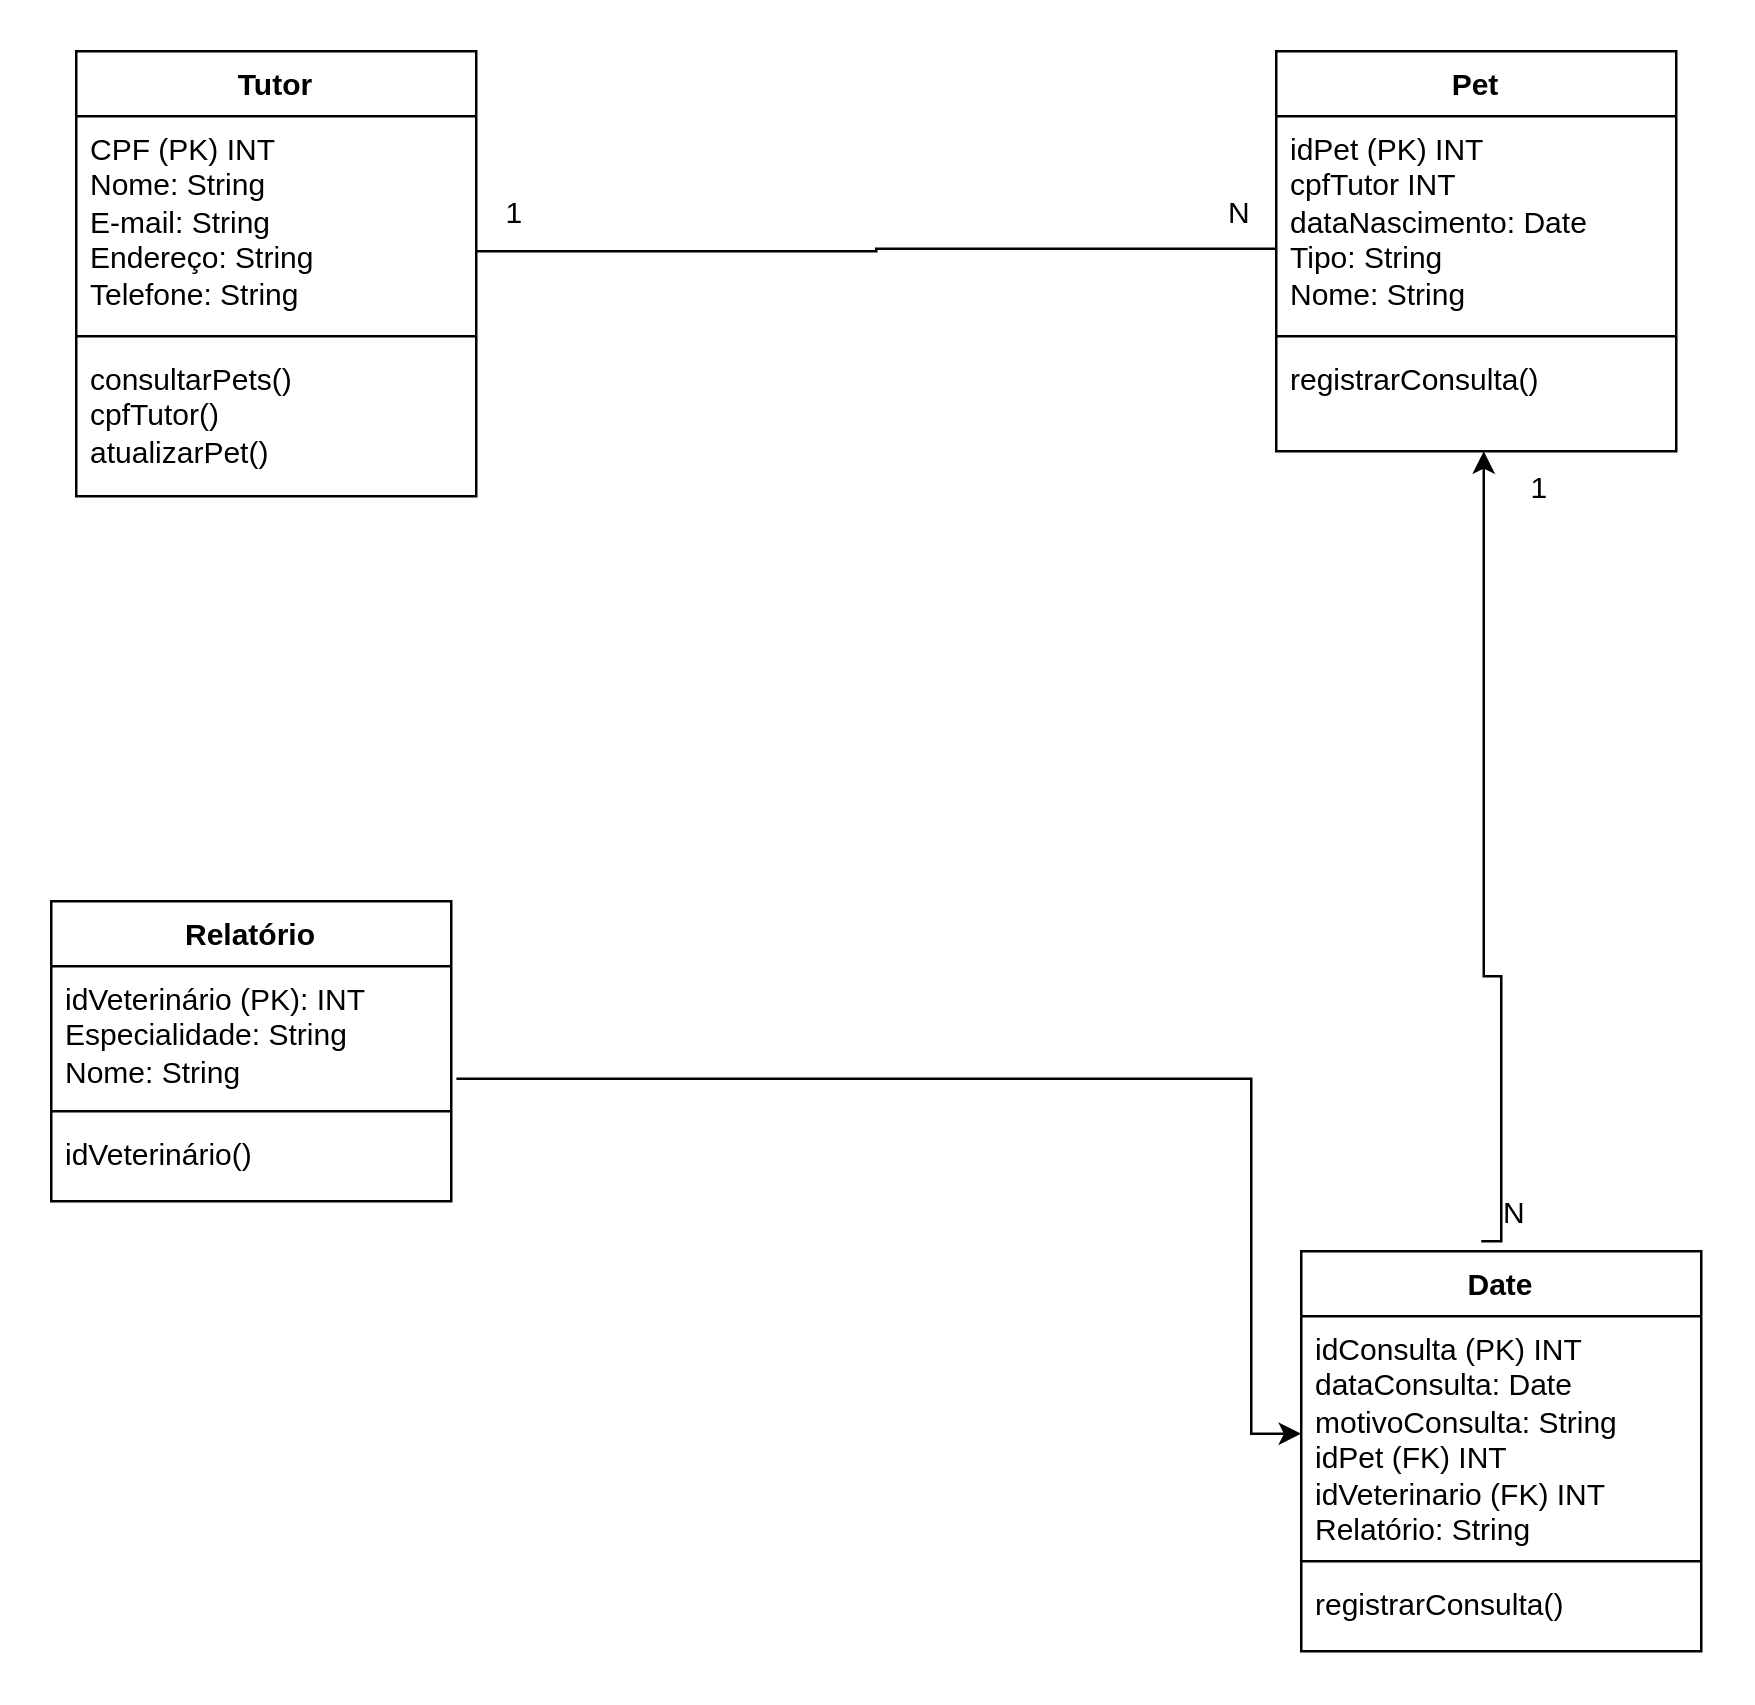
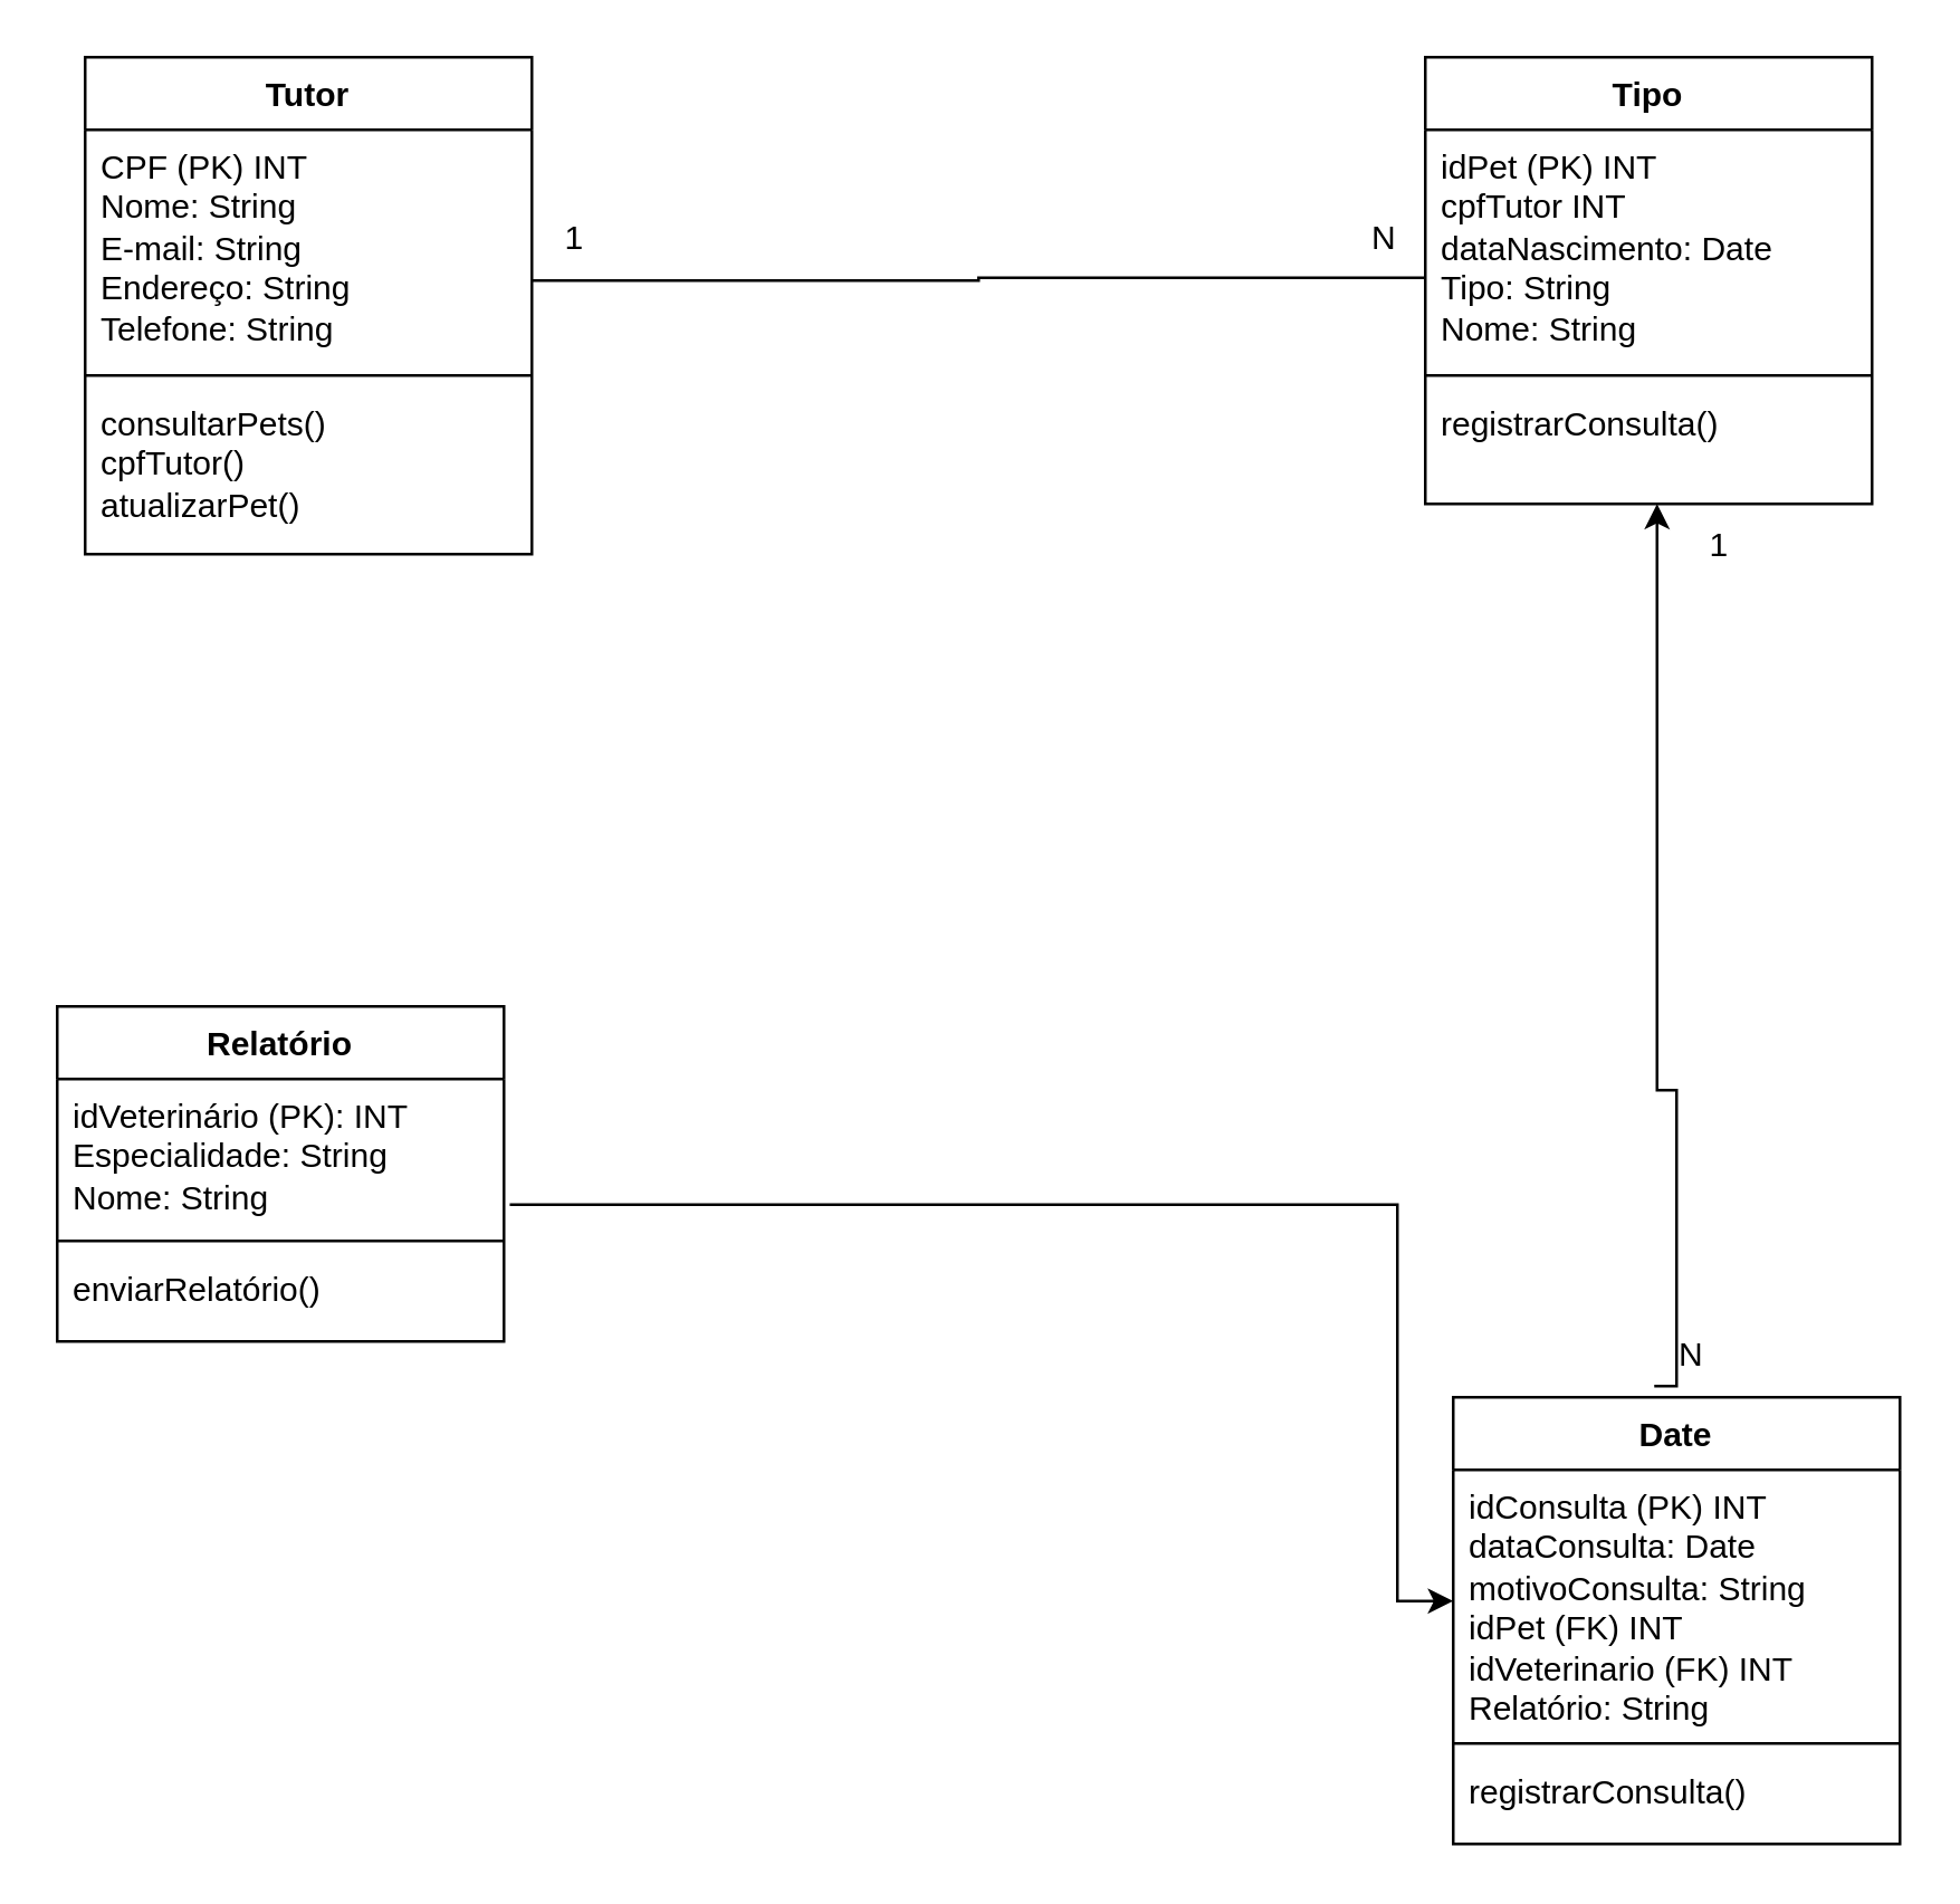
  <mxCell id="0" />
  <mxCell id="1" parent="0" />
  <mxCell id="2" value="Tutor" style="swimlane;fontStyle=1;align=center;verticalAlign=top;childLayout=stackLayout;horizontal=1;startSize=26;horizontalStack=0;resizeParent=1;resizeParentMax=0;resizeLast=0;collapsible=1;marginBottom=0;whiteSpace=wrap;html=1;" parent="1" vertex="1"><mxGeometry x="30" y="20" width="160" height="178" as="geometry" /></mxCell>
  <mxCell id="3" value="&lt;div&gt;CPF (PK) INT&lt;/div&gt;&lt;div&gt;Nome: String&lt;/div&gt;&lt;div&gt;E-mail: String&lt;/div&gt;&lt;div&gt;Endereço: String&lt;/div&gt;&lt;div&gt;Telefone: String&lt;/div&gt;" style="text;strokeColor=none;fillColor=none;align=left;verticalAlign=top;spacingLeft=4;spacingRight=4;overflow=hidden;rotatable=0;points=[[0,0.5],[1,0.5]];portConstraint=eastwest;whiteSpace=wrap;html=1;" parent="2" vertex="1"><mxGeometry y="26" width="160" height="84" as="geometry" /></mxCell>
  <mxCell id="4" value="" style="line;strokeWidth=1;fillColor=none;align=left;verticalAlign=middle;spacingTop=-1;spacingLeft=3;spacingRight=3;rotatable=0;labelPosition=right;points=[];portConstraint=eastwest;strokeColor=inherit;" parent="2" vertex="1"><mxGeometry y="110" width="160" height="8" as="geometry" /></mxCell>
  <mxCell id="5" value="&lt;div&gt;consultarPets()&lt;/div&gt;&lt;div&gt;cpfTutor()&lt;/div&gt;&lt;div&gt;atualizarPet()&lt;/div&gt;" style="text;strokeColor=none;fillColor=none;align=left;verticalAlign=top;spacingLeft=4;spacingRight=4;overflow=hidden;rotatable=0;points=[[0,0.5],[1,0.5]];portConstraint=eastwest;whiteSpace=wrap;html=1;" parent="2" vertex="1"><mxGeometry y="118" width="160" height="60" as="geometry" /></mxCell>
- <mxCell id="6" value="Pet" style="swimlane;fontStyle=1;align=center;verticalAlign=top;childLayout=stackLayout;horizontal=1;startSize=26;horizontalStack=0;resizeParent=1;resizeParentMax=0;resizeLast=0;collapsible=1;marginBottom=0;whiteSpace=wrap;html=1;" parent="1" vertex="1"><mxGeometry x="510" y="20" width="160" height="160" as="geometry" /></mxCell>
+ <mxCell id="6" value="Tipo" style="swimlane;fontStyle=1;align=center;verticalAlign=top;childLayout=stackLayout;horizontal=1;startSize=26;horizontalStack=0;resizeParent=1;resizeParentMax=0;resizeLast=0;collapsible=1;marginBottom=0;whiteSpace=wrap;html=1;" parent="1" vertex="1"><mxGeometry x="510" y="20" width="160" height="160" as="geometry" /></mxCell>
  <mxCell id="7" value="&lt;div&gt;idPet (PK) INT&lt;/div&gt;&lt;div&gt;cpfTutor INT&lt;/div&gt;&lt;div&gt;dataNascimento: Date&lt;/div&gt;&lt;div&gt;Tipo: String&lt;/div&gt;&lt;div&gt;Nome: String&lt;/div&gt;" style="text;strokeColor=none;fillColor=none;align=left;verticalAlign=top;spacingLeft=4;spacingRight=4;overflow=hidden;rotatable=0;points=[[0,0.5],[1,0.5]];portConstraint=eastwest;whiteSpace=wrap;html=1;" parent="6" vertex="1"><mxGeometry y="26" width="160" height="84" as="geometry" /></mxCell>
  <mxCell id="8" value="" style="line;strokeWidth=1;fillColor=none;align=left;verticalAlign=middle;spacingTop=-1;spacingLeft=3;spacingRight=3;rotatable=0;labelPosition=right;points=[];portConstraint=eastwest;strokeColor=inherit;" parent="6" vertex="1"><mxGeometry y="110" width="160" height="8" as="geometry" /></mxCell>
  <mxCell id="9" value="registrarConsulta()" style="text;strokeColor=none;fillColor=none;align=left;verticalAlign=top;spacingLeft=4;spacingRight=4;overflow=hidden;rotatable=0;points=[[0,0.5],[1,0.5]];portConstraint=eastwest;whiteSpace=wrap;html=1;" parent="6" vertex="1"><mxGeometry y="118" width="160" height="42" as="geometry" /></mxCell>
  <mxCell id="10" value="Date" style="swimlane;fontStyle=1;align=center;verticalAlign=top;childLayout=stackLayout;horizontal=1;startSize=26;horizontalStack=0;resizeParent=1;resizeParentMax=0;resizeLast=0;collapsible=1;marginBottom=0;whiteSpace=wrap;html=1;" parent="1" vertex="1"><mxGeometry x="520" y="500" width="160" height="160" as="geometry" /></mxCell>
  <mxCell id="11" value="&lt;div&gt;idConsulta (PK) INT&lt;/div&gt;&lt;div&gt;dataConsulta: Date&lt;/div&gt;&lt;div&gt;motivoConsulta: String&lt;/div&gt;&lt;div&gt;idPet (FK) INT&lt;/div&gt;&lt;div&gt;idVeterinario (FK) INT&lt;/div&gt;&lt;div&gt;Relatório: String&lt;/div&gt;" style="text;strokeColor=none;fillColor=none;align=left;verticalAlign=top;spacingLeft=4;spacingRight=4;overflow=hidden;rotatable=0;points=[[0,0.5],[1,0.5]];portConstraint=eastwest;whiteSpace=wrap;html=1;" parent="10" vertex="1"><mxGeometry y="26" width="160" height="94" as="geometry" /></mxCell>
  <mxCell id="12" value="" style="line;strokeWidth=1;fillColor=none;align=left;verticalAlign=middle;spacingTop=-1;spacingLeft=3;spacingRight=3;rotatable=0;labelPosition=right;points=[];portConstraint=eastwest;strokeColor=inherit;" parent="10" vertex="1"><mxGeometry y="120" width="160" height="8" as="geometry" /></mxCell>
  <mxCell id="13" value="&lt;div&gt;registrarConsulta()&lt;/div&gt;&lt;div&gt;&lt;br&gt;&lt;/div&gt;" style="text;strokeColor=none;fillColor=none;align=left;verticalAlign=top;spacingLeft=4;spacingRight=4;overflow=hidden;rotatable=0;points=[[0,0.5],[1,0.5]];portConstraint=eastwest;whiteSpace=wrap;html=1;" parent="10" vertex="1"><mxGeometry y="128" width="160" height="32" as="geometry" /></mxCell>
  <mxCell id="14" style="edgeStyle=orthogonalEdgeStyle;rounded=0;orthogonalLoop=1;jettySize=auto;html=1;entryX=0;entryY=0.631;entryDx=0;entryDy=0;entryPerimeter=0;endArrow=none;endFill=0;" parent="1" source="2" target="7" edge="1"><mxGeometry relative="1" as="geometry"><Array as="points"><mxPoint x="350" y="100" /><mxPoint x="350" y="99" /></Array></mxGeometry></mxCell>
  <mxCell id="15" value="1" style="text;html=1;align=center;verticalAlign=middle;resizable=0;points=[];autosize=1;strokeColor=none;fillColor=none;" parent="1" vertex="1"><mxGeometry x="190" y="70" width="30" height="30" as="geometry" /></mxCell>
  <mxCell id="16" value="N" style="text;html=1;align=center;verticalAlign=middle;resizable=0;points=[];autosize=1;strokeColor=none;fillColor=none;" parent="1" vertex="1"><mxGeometry x="480" y="70" width="30" height="30" as="geometry" /></mxCell>
  <mxCell id="17" value="" style="edgeStyle=orthogonalEdgeStyle;rounded=0;orthogonalLoop=1;jettySize=auto;html=1;exitX=0.45;exitY=-0.025;exitDx=0;exitDy=0;exitPerimeter=0;" edge="1" parent="1" source="10"><mxGeometry relative="1" as="geometry"><mxPoint x="593" y="490" as="sourcePoint" /><mxPoint x="593" y="180" as="targetPoint" /><Array as="points"><mxPoint x="600" y="496" /><mxPoint x="600" y="390" /><mxPoint x="593" y="390" /></Array></mxGeometry></mxCell>
  <mxCell id="18" value="1" style="text;html=1;align=center;verticalAlign=middle;resizable=0;points=[];autosize=1;strokeColor=none;fillColor=none;" parent="1" vertex="1"><mxGeometry x="600" y="180" width="30" height="30" as="geometry" /></mxCell>
  <mxCell id="19" value="N" style="text;html=1;align=center;verticalAlign=middle;resizable=0;points=[];autosize=1;strokeColor=none;fillColor=none;" parent="1" vertex="1"><mxGeometry x="590" y="470" width="30" height="30" as="geometry" /></mxCell>
  <mxCell id="20" value="Relatório" style="swimlane;fontStyle=1;align=center;verticalAlign=top;childLayout=stackLayout;horizontal=1;startSize=26;horizontalStack=0;resizeParent=1;resizeParentMax=0;resizeLast=0;collapsible=1;marginBottom=0;whiteSpace=wrap;html=1;" vertex="1" parent="1"><mxGeometry y="360" width="160" height="120" as="geometry" x="20" /></mxCell>
  <mxCell id="21" value="&lt;div&gt;idVeterinário (PK): INT&lt;/div&gt;&lt;div&gt;Especialidade: String&lt;/div&gt;&lt;div&gt;Nome: String&lt;/div&gt;" style="text;strokeColor=none;fillColor=none;align=left;verticalAlign=top;spacingLeft=4;spacingRight=4;overflow=hidden;rotatable=0;points=[[0,0.5],[1,0.5]];portConstraint=eastwest;whiteSpace=wrap;html=1;" vertex="1" parent="20"><mxGeometry y="26" width="160" height="54" as="geometry" /></mxCell>
  <mxCell id="22" value="" style="line;strokeWidth=1;fillColor=none;align=left;verticalAlign=middle;spacingTop=-1;spacingLeft=3;spacingRight=3;rotatable=0;labelPosition=right;points=[];portConstraint=eastwest;strokeColor=inherit;" vertex="1" parent="20"><mxGeometry y="80" width="160" height="8" as="geometry" /></mxCell>
- <mxCell id="23" value="idVeterinário()" style="text;strokeColor=none;fillColor=none;align=left;verticalAlign=top;spacingLeft=4;spacingRight=4;overflow=hidden;rotatable=0;points=[[0,0.5],[1,0.5]];portConstraint=eastwest;whiteSpace=wrap;html=1;" vertex="1" parent="20"><mxGeometry y="88" width="160" height="32" as="geometry" /></mxCell>
+ <mxCell id="23" value="enviarRelatório()" style="text;strokeColor=none;fillColor=none;align=left;verticalAlign=top;spacingLeft=4;spacingRight=4;overflow=hidden;rotatable=0;points=[[0,0.5],[1,0.5]];portConstraint=eastwest;whiteSpace=wrap;html=1;" vertex="1" parent="20"><mxGeometry y="88" width="160" height="32" as="geometry" /></mxCell>
  <mxCell id="24" value="" style="edgeStyle=orthogonalEdgeStyle;rounded=0;orthogonalLoop=1;jettySize=auto;html=1;exitX=1.013;exitY=0.833;exitDx=0;exitDy=0;exitPerimeter=0;entryX=0;entryY=0.5;entryDx=0;entryDy=0;" edge="1" parent="1" source="21" target="11"><mxGeometry relative="1" as="geometry"><mxPoint x="310" y="560" as="sourcePoint" /><mxPoint x="323" y="350" as="targetPoint" /><Array as="points"><mxPoint x="500" y="431" /></Array></mxGeometry></mxCell>
